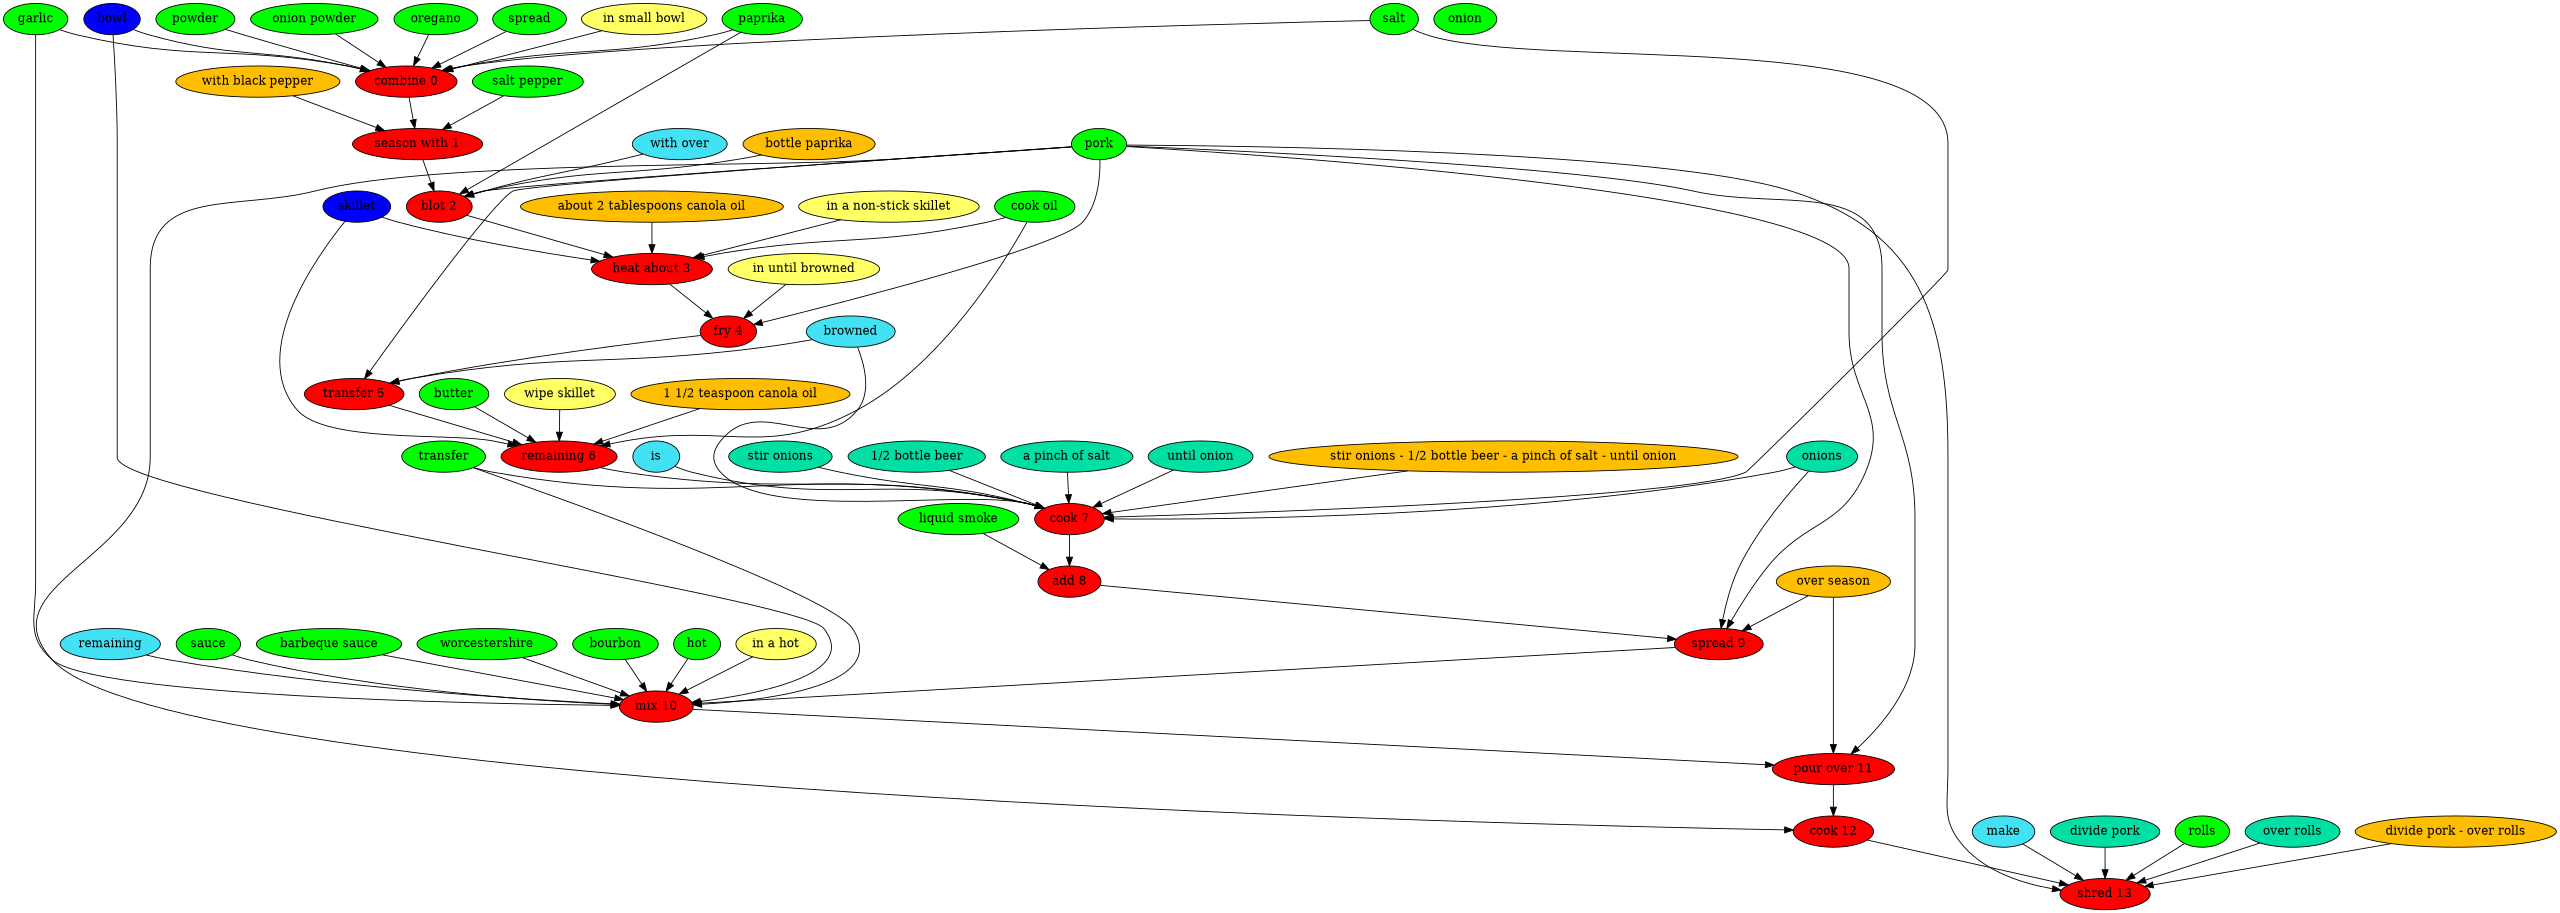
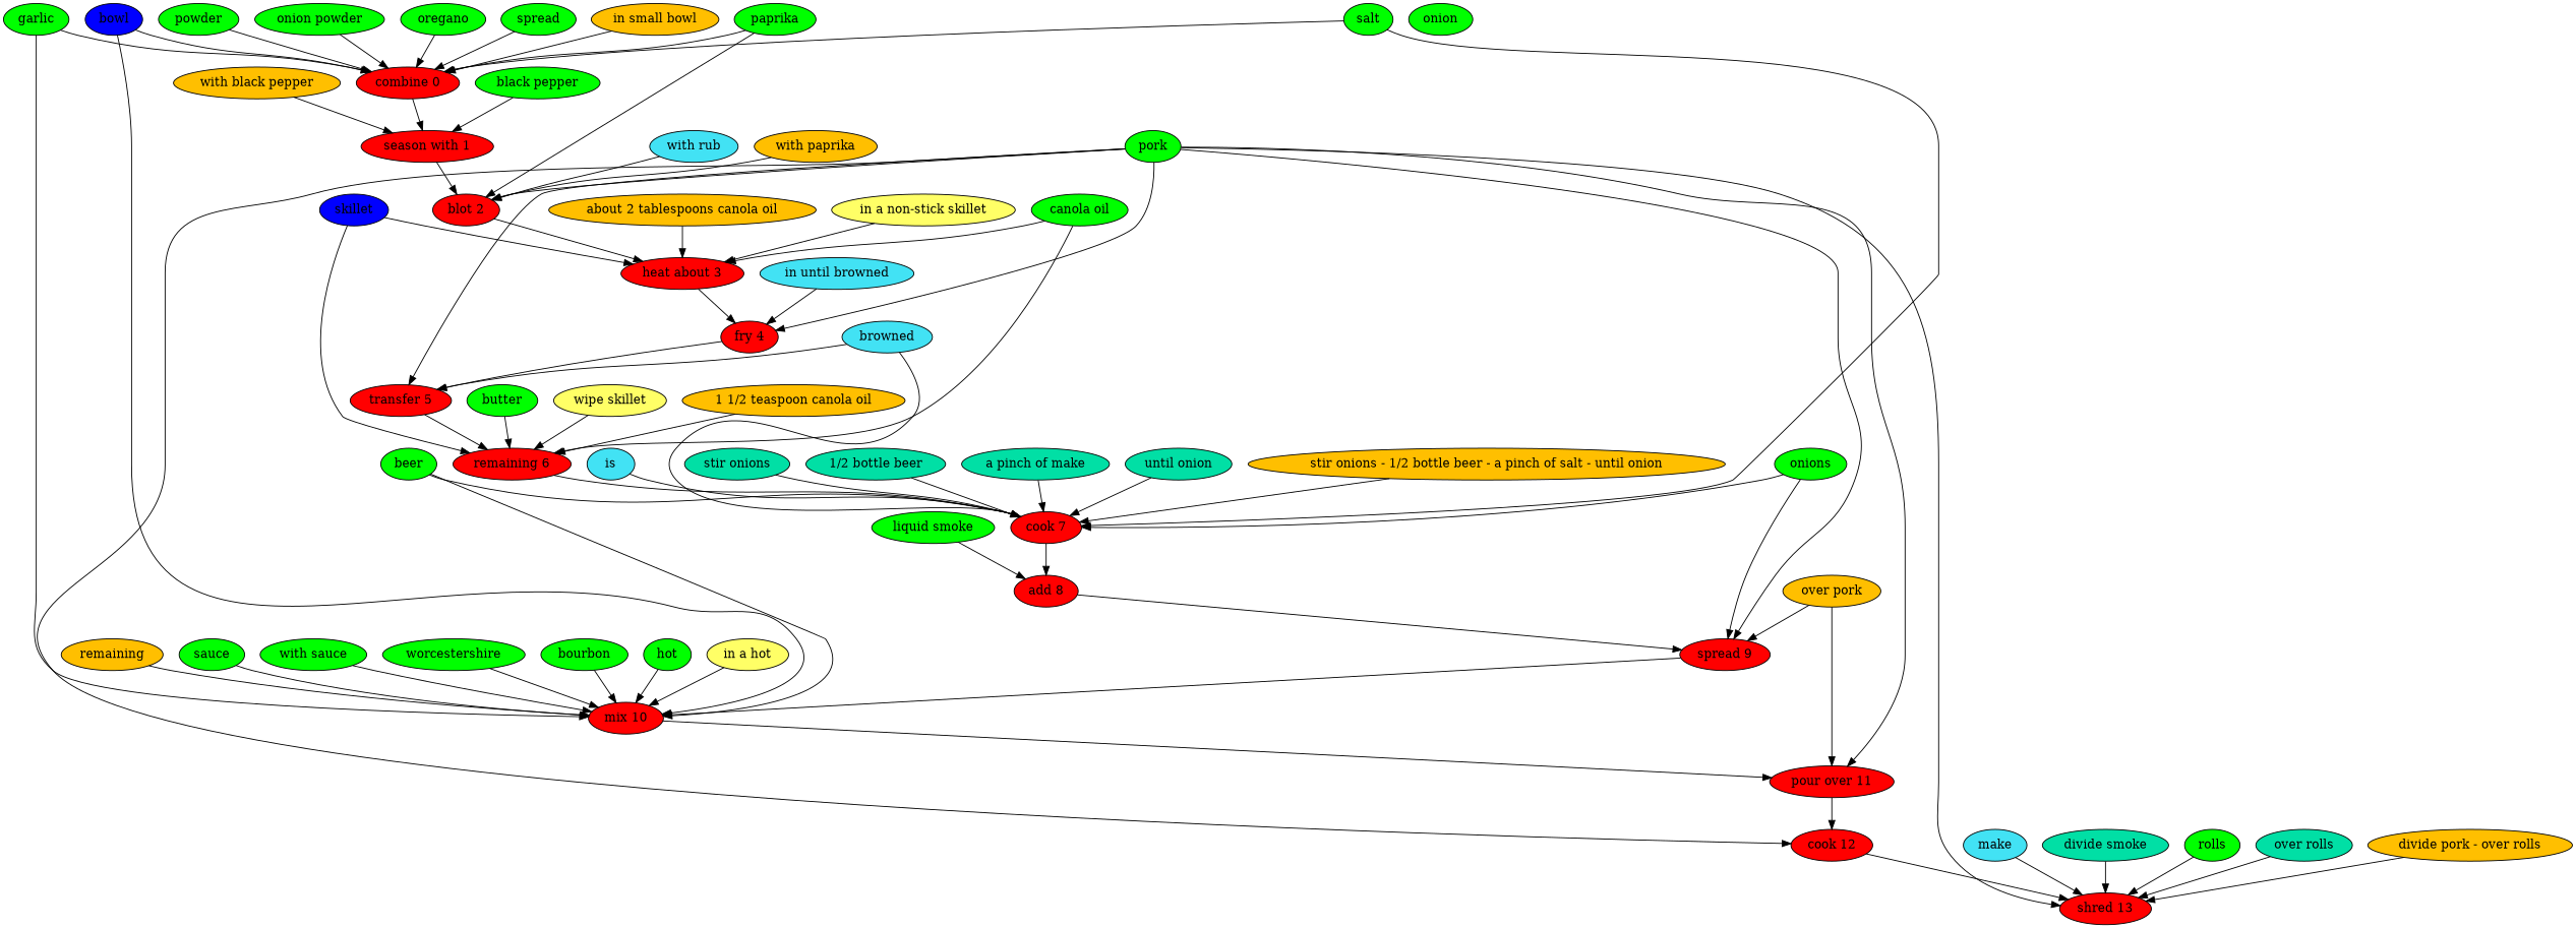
  digraph {
    node [fillcolor=green style=filled]
    "combine 0" [fillcolor=red]
    "season with 1" [fillcolor=red]
    "blot 2" [fillcolor=red]
    paprika
    "heat about 3" [fillcolor=red]
    powder
    "onion powder"
    garlic
    "mix 10" [fillcolor=red]
    "pour over 11" [fillcolor=red]
    oregano
    n12 [label=spread]
    salt
    "cook 7" [fillcolor=red]
    "add 8" [fillcolor=red]
    bowl [fillcolor="#0000ff"]
-   "in small bowl" [fillcolor="#ffff66"]
-   "black pepper" [label="salt pepper"]
+   "in small bowl" [fillcolor="#FFBF00"]
+   "black pepper"
    "with black pepper" [fillcolor="#FFBF00"]
    "fry 4" [fillcolor=red]
-   "with rub" [fillcolor="#42e2f4" label="with over"]
+   "with rub" [fillcolor="#42e2f4"]
    pork
    "transfer 5" [fillcolor=red]
    "spread 9" [fillcolor=red]
    "cook 12" [fillcolor=red]
    "shred 13" [fillcolor=red]
    "remaining 6" [fillcolor=red]
-   "with paprika" [fillcolor="#FFBF00" label="bottle paprika"]
-   "canola oil" [label="cook oil"]
+   "with paprika" [fillcolor="#FFBF00"]
+   "canola oil"
    "about 2 tablespoons canola oil" [fillcolor="#FFBF00"]
    skillet [fillcolor="#0000ff"]
    "in a non-stick skillet" [fillcolor="#ffff66"]
-   "in until browned" [fillcolor="#ffff66"]
+   "in until browned" [fillcolor="#42e2f4"]
    browned [fillcolor="#42e2f4"]
    "1 1/2 teaspoon canola oil" [fillcolor="#FFBF00"]
    butter
    "wipe skillet" [fillcolor="#ffff66"]
    is [fillcolor="#42e2f4"]
-   onions [fillcolor="#01DFA5"]
+   onions
    "stir onions" [fillcolor="#01DFA5"]
-   beer [label=transfer]
+   beer
    "1/2 bottle beer" [fillcolor="#01DFA5"]
-   "a pinch of salt" [fillcolor="#01DFA5"]
+   "a pinch of salt" [fillcolor="#01DFA5" label="a pinch of make"]
    onion
    "until onion" [fillcolor="#01DFA5"]
    "stir onions - 1/2 bottle beer - a pinch of salt - until onion" [fillcolor="#FFBF00"]
    "liquid smoke"
-   "over pork" [fillcolor="#FFBF00" label="over season"]
-   remaining [fillcolor="#42e2f4"]
+   "over pork" [fillcolor="#FFBF00"]
+   remaining [fillcolor="#FFBF00"]
    sauce
-   "barbeque sauce"
+   "barbeque sauce" [label="with sauce"]
    worcestershire
    bourbon
    hot
    n55 [fillcolor="#ffff66" label="in a hot"]
    make [fillcolor="#42e2f4"]
-   "divide pork" [fillcolor="#01DFA5"]
+   "divide pork" [fillcolor="#01DFA5" label="divide smoke"]
    rolls
    "over rolls" [fillcolor="#01DFA5"]
    "divide pork - over rolls" [fillcolor="#FFBF00"]
    "combine 0" -> "season with 1"
    "season with 1" -> "blot 2"
    "blot 2" -> "heat about 3"
    paprika -> "combine 0"
    paprika -> "blot 2"
    "heat about 3" -> "fry 4"
    powder -> "combine 0"
    "onion powder" -> "combine 0"
    garlic -> "combine 0"
    garlic -> "mix 10"
    "mix 10" -> "pour over 11"
    "pour over 11" -> "cook 12"
    oregano -> "combine 0"
    n12 -> "combine 0"
    salt -> "combine 0"
    salt -> "cook 7"
    "cook 7" -> "add 8"
    "add 8" -> "spread 9"
    bowl -> "combine 0"
    bowl -> "mix 10"
    "in small bowl" -> "combine 0"
    "black pepper" -> "season with 1"
    "with black pepper" -> "season with 1"
    "fry 4" -> "transfer 5"
    "with rub" -> "blot 2"
    pork -> "blot 2"
    pork -> "pour over 11"
    pork -> "fry 4"
    pork -> "transfer 5"
    pork -> "spread 9"
    pork -> "cook 12"
    pork -> "shred 13"
    "transfer 5" -> "remaining 6"
    "spread 9" -> "mix 10"
    "cook 12" -> "shred 13"
    "remaining 6" -> "cook 7"
    "with paprika" -> "blot 2"
    "canola oil" -> "heat about 3"
    "canola oil" -> "remaining 6"
    "about 2 tablespoons canola oil" -> "heat about 3"
    skillet -> "heat about 3"
    skillet -> "remaining 6"
    "in a non-stick skillet" -> "heat about 3"
    "in until browned" -> "fry 4"
    browned -> "cook 7"
    browned -> "transfer 5"
    "1 1/2 teaspoon canola oil" -> "remaining 6"
    butter -> "remaining 6"
    "wipe skillet" -> "remaining 6"
    is -> "cook 7"
    onions -> "cook 7"
    onions -> "spread 9"
    "stir onions" -> "cook 7"
    beer -> "mix 10"
    beer -> "cook 7"
    "1/2 bottle beer" -> "cook 7"
    "a pinch of salt" -> "cook 7"
    "until onion" -> "cook 7"
    "stir onions - 1/2 bottle beer - a pinch of salt - until onion" -> "cook 7"
    "liquid smoke" -> "add 8"
    "over pork" -> "pour over 11"
    "over pork" -> "spread 9"
    remaining -> "mix 10"
    sauce -> "mix 10"
    "barbeque sauce" -> "mix 10"
    worcestershire -> "mix 10"
    bourbon -> "mix 10"
    hot -> "mix 10"
    n55 -> "mix 10"
    make -> "shred 13"
    "divide pork" -> "shred 13"
    rolls -> "shred 13"
    "over rolls" -> "shred 13"
    "divide pork - over rolls" -> "shred 13"
  }
